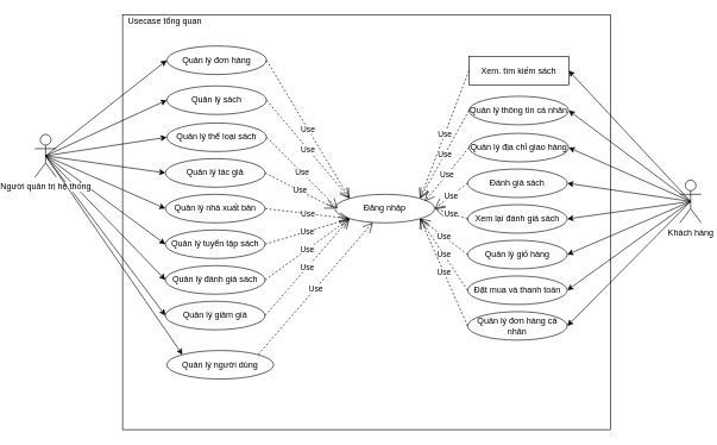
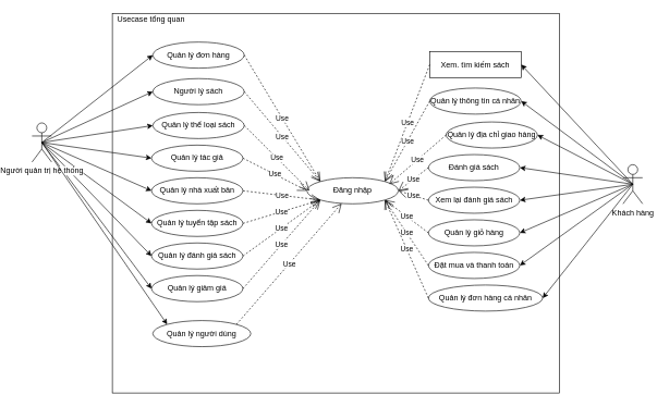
  <mxCell id="0" />
  <mxCell id="1" parent="0" />
  <mxCell id="2" value="" style="rounded=0;whiteSpace=wrap;html=1;" parent="1" vertex="1"><mxGeometry x="143" y="20" width="685" height="582" as="geometry" /></mxCell>
  <mxCell id="3" value="Đăng nhập" style="ellipse;whiteSpace=wrap;html=1;" parent="1" vertex="1"><mxGeometry x="441" y="272" width="140" height="40" as="geometry" /></mxCell>
  <mxCell id="4" value="Usecase tổng quan" style="text;html=1;strokeColor=none;fillColor=none;align=center;verticalAlign=middle;whiteSpace=wrap;rounded=0;" parent="1" vertex="1"><mxGeometry x="143" y="20" width="119" height="20" as="geometry" /></mxCell>
  <mxCell id="5" value="Quản lý đơn hàng" style="ellipse;whiteSpace=wrap;html=1;" parent="1" vertex="1"><mxGeometry x="205" y="64" width="140" height="40" as="geometry" /></mxCell>
- <mxCell id="6" value="Quản lý sách" style="ellipse;whiteSpace=wrap;html=1;" parent="1" vertex="1"><mxGeometry x="205" y="120" width="140" height="40" as="geometry" /></mxCell>
+ <mxCell id="6" value="Người lý sách" style="ellipse;whiteSpace=wrap;html=1;" parent="1" vertex="1"><mxGeometry x="205" y="120" width="140" height="40" as="geometry" /></mxCell>
  <mxCell id="7" value="Quản lý tuyển tập sách&lt;span style=&quot;color: rgba(0 , 0 , 0 , 0) ; font-family: monospace ; font-size: 0px&quot;&gt;%3CmxGraphModel%3E%3Croot%3E%3CmxCell%20id%3D%220%22%2F%3E%3CmxCell%20id%3D%221%22%20parent%3D%220%22%2F%3E%3CmxCell%20id%3D%222%22%20value%3D%22Qu%E1%BA%A3n%20l%C3%BD%20s%C3%A1ch%22%20style%3D%22ellipse%3BwhiteSpace%3Dwrap%3Bhtml%3D1%3B%22%20vertex%3D%221%22%20parent%3D%221%22%3E%3CmxGeometry%20x%3D%22310%22%20y%3D%22200%22%20width%3D%22140%22%20height%3D%2240%22%20as%3D%22geometry%22%2F%3E%3C%2FmxCell%3E%3C%2Froot%3E%3C%2FmxGraphModel%3E&lt;/span&gt;" style="ellipse;whiteSpace=wrap;html=1;" parent="1" vertex="1"><mxGeometry x="203" y="322" width="140" height="40" as="geometry" /></mxCell>
  <mxCell id="8" value="Quản lý nhà xuất bản" style="ellipse;whiteSpace=wrap;html=1;" parent="1" vertex="1"><mxGeometry x="203" y="272" width="140" height="40" as="geometry" /></mxCell>
  <mxCell id="9" value="Quản lý thể loại sách" style="ellipse;whiteSpace=wrap;html=1;" parent="1" vertex="1"><mxGeometry x="205" y="172" width="140" height="40" as="geometry" /></mxCell>
  <mxCell id="10" value="Quản lý tác giả" style="ellipse;whiteSpace=wrap;html=1;" parent="1" vertex="1"><mxGeometry x="203" y="222" width="140" height="40" as="geometry" /></mxCell>
  <mxCell id="11" value="Quản lý đánh giá sách&lt;span style=&quot;color: rgba(0 , 0 , 0 , 0) ; font-family: monospace ; font-size: 0px&quot;&gt;%3CmxGraphModel%3E%3Croot%3E%3CmxCell%20id%3D%220%22%2F%3E%3CmxCell%20id%3D%221%22%20parent%3D%220%22%2F%3E%3CmxCell%20id%3D%222%22%20value%3D%22Qu%E1%BA%A3n%20l%C3%BD%20s%C3%A1ch%22%20style%3D%22ellipse%3BwhiteSpace%3Dwrap%3Bhtml%3D1%3B%22%20vertex%3D%221%22%20parent%3D%221%22%3E%3CmxGeometry%20x%3D%22310%22%20y%3D%22200%22%20width%3D%22140%22%20height%3D%2240%22%20as%3D%22geometry%22%2F%3E%3C%2FmxCell%3E%3C%2Froot%3E%3C%2FmxGraphModel%3E&lt;/span&gt;" style="ellipse;whiteSpace=wrap;html=1;" parent="1" vertex="1"><mxGeometry x="203" y="372" width="140" height="40" as="geometry" /></mxCell>
  <mxCell id="12" value="Quản lý giảm giá&lt;span style=&quot;color: rgba(0 , 0 , 0 , 0) ; font-family: monospace ; font-size: 0px&quot;&gt;%3CmxGraphModel%3E%3Croot%3E%3CmxCell%20id%3D%220%22%2F%3E%3CmxCell%20id%3D%221%22%20parent%3D%220%22%2F%3E%3CmxCell%20id%3D%222%22%20value%3D%22Qu%E1%BA%A3n%20l%C3%BD%20s%C3%A1ch%22%20style%3D%22ellipse%3BwhiteSpace%3Dwrap%3Bhtml%3D1%3B%22%20vertex%3D%221%22%20parent%3D%221%22%3E%3CmxGeometry%20x%3D%22310%22%20y%3D%22200%22%20width%3D%22140%22%20height%3D%2240%22%20as%3D%22geometry%22%2F%3E%3C%2FmxCell%3E%3C%2Froot%3E%3C%2FmxGraphModel%3&lt;/span&gt;" style="ellipse;whiteSpace=wrap;html=1;" parent="1" vertex="1"><mxGeometry x="203" y="422" width="140" height="40" as="geometry" /></mxCell>
  <mxCell id="13" value="Quản lý người dùng" style="ellipse;whiteSpace=wrap;html=1;" parent="1" vertex="1"><mxGeometry x="205" y="491" width="150" height="40" as="geometry" /></mxCell>
  <mxCell id="14" value="" style="endArrow=classic;html=1;exitX=0.5;exitY=0.5;exitDx=0;exitDy=0;exitPerimeter=0;entryX=0;entryY=0.5;entryDx=0;entryDy=0;" parent="1" source="31" target="5" edge="1"><mxGeometry width="50" height="50" relative="1" as="geometry"><mxPoint x="83" y="202" as="sourcePoint" /><mxPoint x="133" y="152" as="targetPoint" /></mxGeometry></mxCell>
  <mxCell id="15" value="" style="endArrow=classic;html=1;exitX=0.5;exitY=0.5;exitDx=0;exitDy=0;exitPerimeter=0;entryX=0;entryY=0.5;entryDx=0;entryDy=0;" parent="1" source="31" target="6" edge="1"><mxGeometry width="50" height="50" relative="1" as="geometry"><mxPoint x="83" y="202" as="sourcePoint" /><mxPoint x="133" y="152" as="targetPoint" /></mxGeometry></mxCell>
  <mxCell id="16" value="" style="endArrow=classic;html=1;exitX=0.5;exitY=0.5;exitDx=0;exitDy=0;exitPerimeter=0;entryX=0;entryY=0.5;entryDx=0;entryDy=0;" parent="1" source="31" target="9" edge="1"><mxGeometry width="50" height="50" relative="1" as="geometry"><mxPoint x="83" y="222" as="sourcePoint" /><mxPoint x="133" y="172" as="targetPoint" /></mxGeometry></mxCell>
  <mxCell id="17" value="" style="endArrow=classic;html=1;exitX=0.5;exitY=0.5;exitDx=0;exitDy=0;exitPerimeter=0;entryX=0;entryY=0.5;entryDx=0;entryDy=0;" parent="1" source="31" target="10" edge="1"><mxGeometry width="50" height="50" relative="1" as="geometry"><mxPoint x="93" y="282" as="sourcePoint" /><mxPoint x="143" y="232" as="targetPoint" /></mxGeometry></mxCell>
  <mxCell id="18" value="" style="endArrow=classic;html=1;exitX=0.5;exitY=0.5;exitDx=0;exitDy=0;exitPerimeter=0;entryX=0;entryY=0.5;entryDx=0;entryDy=0;" parent="1" source="31" target="8" edge="1"><mxGeometry width="50" height="50" relative="1" as="geometry"><mxPoint x="58" y="172" as="sourcePoint" /><mxPoint x="213" y="252" as="targetPoint" /></mxGeometry></mxCell>
  <mxCell id="19" value="" style="endArrow=classic;html=1;exitX=0.5;exitY=0.5;exitDx=0;exitDy=0;exitPerimeter=0;entryX=0;entryY=0.5;entryDx=0;entryDy=0;" parent="1" source="31" target="7" edge="1"><mxGeometry width="50" height="50" relative="1" as="geometry"><mxPoint x="108" y="222" as="sourcePoint" /><mxPoint x="263" y="302" as="targetPoint" /></mxGeometry></mxCell>
  <mxCell id="20" value="" style="endArrow=classic;html=1;exitX=0.5;exitY=0.5;exitDx=0;exitDy=0;exitPerimeter=0;entryX=0;entryY=0.5;entryDx=0;entryDy=0;" parent="1" source="31" target="11" edge="1"><mxGeometry width="50" height="50" relative="1" as="geometry"><mxPoint x="118" y="232" as="sourcePoint" /><mxPoint x="273" y="312" as="targetPoint" /></mxGeometry></mxCell>
  <mxCell id="21" value="" style="endArrow=classic;html=1;exitX=0.5;exitY=0.5;exitDx=0;exitDy=0;exitPerimeter=0;entryX=0;entryY=0.5;entryDx=0;entryDy=0;" parent="1" source="31" target="12" edge="1"><mxGeometry width="50" height="50" relative="1" as="geometry"><mxPoint x="128" y="242" as="sourcePoint" /><mxPoint x="283" y="322" as="targetPoint" /></mxGeometry></mxCell>
  <mxCell id="22" value="Use" style="endArrow=open;endSize=12;dashed=1;html=1;exitX=1;exitY=0.5;exitDx=0;exitDy=0;entryX=0;entryY=0;entryDx=0;entryDy=0;" parent="1" source="5" target="3" edge="1"><mxGeometry width="160" relative="1" as="geometry"><mxPoint x="383" y="92" as="sourcePoint" /><mxPoint x="543" y="92" as="targetPoint" /></mxGeometry></mxCell>
  <mxCell id="23" value="Use" style="endArrow=open;endSize=12;dashed=1;html=1;exitX=1;exitY=0.5;exitDx=0;exitDy=0;entryX=0;entryY=0;entryDx=0;entryDy=0;" parent="1" source="6" target="3" edge="1"><mxGeometry width="160" relative="1" as="geometry"><mxPoint x="355" y="94" as="sourcePoint" /><mxPoint x="423" y="202" as="targetPoint" /></mxGeometry></mxCell>
  <mxCell id="24" value="Use" style="endArrow=open;endSize=12;dashed=1;html=1;exitX=1;exitY=0.5;exitDx=0;exitDy=0;" parent="1" source="9" edge="1"><mxGeometry width="160" relative="1" as="geometry"><mxPoint x="365" y="104" as="sourcePoint" /><mxPoint x="445" y="292" as="targetPoint" /></mxGeometry></mxCell>
  <mxCell id="25" value="Use" style="endArrow=open;endSize=12;dashed=1;html=1;exitX=1;exitY=0.5;exitDx=0;exitDy=0;" parent="1" source="10" edge="1"><mxGeometry width="160" relative="1" as="geometry"><mxPoint x="375" y="114" as="sourcePoint" /><mxPoint x="441" y="292" as="targetPoint" /></mxGeometry></mxCell>
  <mxCell id="26" value="Use" style="endArrow=open;endSize=12;dashed=1;html=1;exitX=1;exitY=0.5;exitDx=0;exitDy=0;entryX=0;entryY=1;entryDx=0;entryDy=0;" parent="1" source="8" target="3" edge="1"><mxGeometry width="160" relative="1" as="geometry"><mxPoint x="385" y="124" as="sourcePoint" /><mxPoint x="469" y="242" as="targetPoint" /></mxGeometry></mxCell>
  <mxCell id="27" value="Use" style="endArrow=open;endSize=12;dashed=1;html=1;exitX=1;exitY=0.5;exitDx=0;exitDy=0;entryX=0;entryY=1;entryDx=0;entryDy=0;" parent="1" source="7" target="3" edge="1"><mxGeometry width="160" relative="1" as="geometry"><mxPoint x="395" y="134" as="sourcePoint" /><mxPoint x="479" y="252" as="targetPoint" /></mxGeometry></mxCell>
  <mxCell id="28" value="Use" style="endArrow=open;endSize=12;dashed=1;html=1;exitX=1;exitY=0.5;exitDx=0;exitDy=0;entryX=0;entryY=1;entryDx=0;entryDy=0;" parent="1" source="11" target="3" edge="1"><mxGeometry width="160" relative="1" as="geometry"><mxPoint x="353" y="352" as="sourcePoint" /><mxPoint x="459.712" y="226.202" as="targetPoint" /></mxGeometry></mxCell>
  <mxCell id="29" value="Use" style="endArrow=open;endSize=12;dashed=1;html=1;exitX=1;exitY=0.5;exitDx=0;exitDy=0;entryX=0;entryY=1;entryDx=0;entryDy=0;" parent="1" source="12" target="3" edge="1"><mxGeometry width="160" relative="1" as="geometry"><mxPoint x="363" y="362" as="sourcePoint" /><mxPoint x="443" y="212" as="targetPoint" /></mxGeometry></mxCell>
  <mxCell id="30" value="Use" style="endArrow=open;endSize=12;dashed=1;html=1;exitX=1;exitY=0;exitDx=0;exitDy=0;" parent="1" source="13" target="3" edge="1"><mxGeometry width="160" relative="1" as="geometry"><mxPoint x="373" y="372" as="sourcePoint" /><mxPoint x="479.712" y="246.202" as="targetPoint" /></mxGeometry></mxCell>
  <mxCell id="31" value="Người quản trị hệ thống" style="shape=umlActor;verticalLabelPosition=bottom;labelBackgroundColor=#ffffff;verticalAlign=top;html=1;outlineConnect=0;" parent="1" vertex="1"><mxGeometry x="20" y="188" width="30" height="60" as="geometry" /></mxCell>
  <mxCell id="32" value="" style="endArrow=classic;html=1;exitX=0.5;exitY=0.5;exitDx=0;exitDy=0;exitPerimeter=0;entryX=0;entryY=0;entryDx=0;entryDy=0;" parent="1" source="31" target="13" edge="1"><mxGeometry width="50" height="50" relative="1" as="geometry"><mxPoint x="19" y="438" as="sourcePoint" /><mxPoint x="69" y="388" as="targetPoint" /></mxGeometry></mxCell>
  <mxCell id="33" value="Xem. tìm kiếm sách" style="whiteSpace=wrap;html=1;rounded=0;" parent="1" vertex="1"><mxGeometry x="629" y="78.5" width="140" height="40" as="geometry" /></mxCell>
  <mxCell id="34" value="Quản lý thông tin cá nhân" style="ellipse;whiteSpace=wrap;html=1;" parent="1" vertex="1"><mxGeometry x="629" y="134.5" width="140" height="40" as="geometry" /></mxCell>
  <mxCell id="35" value="Quản lý giỏ hàng" style="ellipse;whiteSpace=wrap;html=1;" parent="1" vertex="1"><mxGeometry x="627" y="336.5" width="140" height="40" as="geometry" /></mxCell>
  <mxCell id="36" value="Xem lại đánh giá sách" style="ellipse;whiteSpace=wrap;html=1;" parent="1" vertex="1"><mxGeometry x="627" y="286.5" width="140" height="40" as="geometry" /></mxCell>
- <mxCell id="37" value="Quản lý địa chỉ giao hàng" style="ellipse;whiteSpace=wrap;html=1;" parent="1" vertex="1"><mxGeometry x="629" y="186.5" width="140" height="40" as="geometry" /></mxCell>
+ <mxCell id="37" value="Quản lý địa chỉ giao hàng" style="ellipse;whiteSpace=wrap;html=1;" parent="1" vertex="1"><mxGeometry x="654" y="186.5" width="140" height="40" as="geometry" /></mxCell>
  <mxCell id="38" value="Đánh giá sách" style="ellipse;whiteSpace=wrap;html=1;" parent="1" vertex="1"><mxGeometry x="627" y="236.5" width="140" height="40" as="geometry" /></mxCell>
  <mxCell id="39" value="Đặt mua và thanh toán" style="ellipse;whiteSpace=wrap;html=1;" parent="1" vertex="1"><mxGeometry x="627" y="386.5" width="140" height="40" as="geometry" /></mxCell>
- <mxCell id="40" value="Quản lý đơn hàng cá nhân" style="ellipse;whiteSpace=wrap;html=1;" parent="1" vertex="1"><mxGeometry x="627" y="436.5" width="140" height="40" as="geometry" /></mxCell>
+ <mxCell id="40" value="Quản lý đơn hàng cá nhân" style="ellipse;whiteSpace=wrap;html=1;" parent="1" vertex="1"><mxGeometry x="627" y="436.5" width="175" height="40" as="geometry" /></mxCell>
  <mxCell id="41" value="Use" style="endArrow=open;endSize=12;dashed=1;html=1;entryX=1;entryY=0;entryDx=0;entryDy=0;exitX=0;exitY=0.5;exitDx=0;exitDy=0;" parent="1" source="33" target="3" edge="1"><mxGeometry width="160" relative="1" as="geometry"><mxPoint x="472" y="122" as="sourcePoint" /><mxPoint x="632" y="122" as="targetPoint" /></mxGeometry></mxCell>
  <mxCell id="42" value="Use" style="endArrow=open;endSize=12;dashed=1;html=1;exitX=0;exitY=0.5;exitDx=0;exitDy=0;entryX=1;entryY=0;entryDx=0;entryDy=0;" parent="1" source="34" target="3" edge="1"><mxGeometry width="160" relative="1" as="geometry"><mxPoint x="507" y="448" as="sourcePoint" /><mxPoint x="667" y="448" as="targetPoint" /></mxGeometry></mxCell>
  <mxCell id="43" value="Use" style="endArrow=open;endSize=12;dashed=1;html=1;exitX=0;exitY=0.5;exitDx=0;exitDy=0;entryX=0.9;entryY=0.25;entryDx=0;entryDy=0;entryPerimeter=0;" parent="1" source="37" target="3" edge="1"><mxGeometry width="160" relative="1" as="geometry"><mxPoint x="438" y="469" as="sourcePoint" /><mxPoint x="598" y="469" as="targetPoint" /></mxGeometry></mxCell>
  <mxCell id="44" value="Use" style="endArrow=open;endSize=12;dashed=1;html=1;exitX=0;exitY=0.5;exitDx=0;exitDy=0;entryX=1;entryY=0.5;entryDx=0;entryDy=0;" parent="1" source="38" target="3" edge="1"><mxGeometry width="160" relative="1" as="geometry"><mxPoint x="465" y="487" as="sourcePoint" /><mxPoint x="625" y="487" as="targetPoint" /></mxGeometry></mxCell>
  <mxCell id="45" value="Use" style="endArrow=open;endSize=12;dashed=1;html=1;exitX=0;exitY=0.5;exitDx=0;exitDy=0;entryX=1;entryY=0.5;entryDx=0;entryDy=0;" parent="1" source="36" target="3" edge="1"><mxGeometry width="160" relative="1" as="geometry"><mxPoint x="434" y="485" as="sourcePoint" /><mxPoint x="594" y="485" as="targetPoint" /></mxGeometry></mxCell>
  <mxCell id="46" value="Use" style="endArrow=open;endSize=12;dashed=1;html=1;exitX=0;exitY=0.5;exitDx=0;exitDy=0;entryX=1;entryY=1;entryDx=0;entryDy=0;" parent="1" source="35" target="3" edge="1"><mxGeometry width="160" relative="1" as="geometry"><mxPoint x="445" y="492" as="sourcePoint" /><mxPoint x="605" y="492" as="targetPoint" /></mxGeometry></mxCell>
  <mxCell id="47" value="Use" style="endArrow=open;endSize=12;dashed=1;html=1;exitX=0;exitY=0.5;exitDx=0;exitDy=0;" parent="1" source="39" edge="1"><mxGeometry width="160" relative="1" as="geometry"><mxPoint x="486" y="449" as="sourcePoint" /><mxPoint x="560" y="306" as="targetPoint" /></mxGeometry></mxCell>
  <mxCell id="48" value="Use" style="endArrow=open;endSize=12;dashed=1;html=1;exitX=0;exitY=0.5;exitDx=0;exitDy=0;entryX=1;entryY=1;entryDx=0;entryDy=0;" parent="1" source="40" target="3" edge="1"><mxGeometry width="160" relative="1" as="geometry"><mxPoint x="501" y="486" as="sourcePoint" /><mxPoint x="661" y="486" as="targetPoint" /></mxGeometry></mxCell>
  <mxCell id="49" value="Khách hàng" style="shape=umlActor;verticalLabelPosition=bottom;labelBackgroundColor=#ffffff;verticalAlign=top;html=1;" parent="1" vertex="1"><mxGeometry x="925" y="252" width="30" height="60" as="geometry" /></mxCell>
  <mxCell id="50" value="" style="endArrow=classic;html=1;exitX=0.5;exitY=0.5;exitDx=0;exitDy=0;exitPerimeter=0;entryX=1;entryY=0.5;entryDx=0;entryDy=0;" parent="1" source="49" target="33" edge="1"><mxGeometry width="50" height="50" relative="1" as="geometry"><mxPoint x="841" y="247" as="sourcePoint" /><mxPoint x="891" y="197" as="targetPoint" /></mxGeometry></mxCell>
  <mxCell id="51" value="" style="endArrow=classic;html=1;exitX=0.5;exitY=0.5;exitDx=0;exitDy=0;exitPerimeter=0;entryX=1;entryY=0.5;entryDx=0;entryDy=0;" parent="1" source="49" target="34" edge="1"><mxGeometry width="50" height="50" relative="1" as="geometry"><mxPoint x="837" y="308" as="sourcePoint" /><mxPoint x="887" y="258" as="targetPoint" /></mxGeometry></mxCell>
  <mxCell id="52" value="" style="endArrow=classic;html=1;exitX=0.5;exitY=0.5;exitDx=0;exitDy=0;exitPerimeter=0;entryX=1;entryY=0.5;entryDx=0;entryDy=0;" parent="1" source="49" target="37" edge="1"><mxGeometry width="50" height="50" relative="1" as="geometry"><mxPoint x="799" y="312" as="sourcePoint" /><mxPoint x="849" y="262" as="targetPoint" /></mxGeometry></mxCell>
  <mxCell id="53" value="" style="endArrow=classic;html=1;exitX=0.5;exitY=0.5;exitDx=0;exitDy=0;exitPerimeter=0;entryX=1;entryY=0.5;entryDx=0;entryDy=0;" parent="1" source="49" target="38" edge="1"><mxGeometry width="50" height="50" relative="1" as="geometry"><mxPoint x="787" y="317" as="sourcePoint" /><mxPoint x="837" y="267" as="targetPoint" /></mxGeometry></mxCell>
  <mxCell id="54" value="" style="endArrow=classic;html=1;exitX=0.5;exitY=0.5;exitDx=0;exitDy=0;exitPerimeter=0;entryX=1;entryY=0.5;entryDx=0;entryDy=0;" parent="1" source="49" target="36" edge="1"><mxGeometry width="50" height="50" relative="1" as="geometry"><mxPoint x="780" y="343" as="sourcePoint" /><mxPoint x="830" y="293" as="targetPoint" /></mxGeometry></mxCell>
  <mxCell id="55" value="" style="endArrow=classic;html=1;exitX=0.5;exitY=0.5;exitDx=0;exitDy=0;exitPerimeter=0;entryX=1;entryY=0.5;entryDx=0;entryDy=0;" parent="1" source="49" target="35" edge="1"><mxGeometry width="50" height="50" relative="1" as="geometry"><mxPoint x="754" y="392" as="sourcePoint" /><mxPoint x="804" y="342" as="targetPoint" /></mxGeometry></mxCell>
  <mxCell id="56" value="" style="endArrow=classic;html=1;exitX=0.5;exitY=0.5;exitDx=0;exitDy=0;exitPerimeter=0;entryX=1;entryY=0.5;entryDx=0;entryDy=0;" parent="1" source="49" target="39" edge="1"><mxGeometry width="50" height="50" relative="1" as="geometry"><mxPoint x="639" y="362" as="sourcePoint" /><mxPoint x="689" y="312" as="targetPoint" /></mxGeometry></mxCell>
  <mxCell id="57" value="" style="endArrow=classic;html=1;exitX=0.5;exitY=0.5;exitDx=0;exitDy=0;exitPerimeter=0;entryX=1;entryY=0.5;entryDx=0;entryDy=0;" parent="1" source="49" target="40" edge="1"><mxGeometry width="50" height="50" relative="1" as="geometry"><mxPoint x="529" y="537" as="sourcePoint" /><mxPoint x="579" y="487" as="targetPoint" /></mxGeometry></mxCell>
